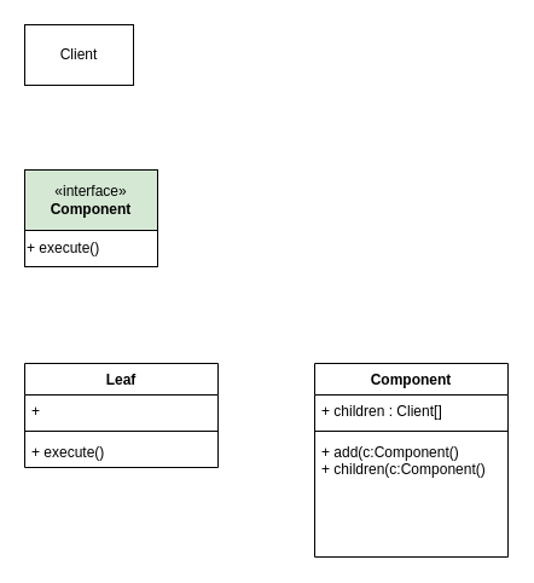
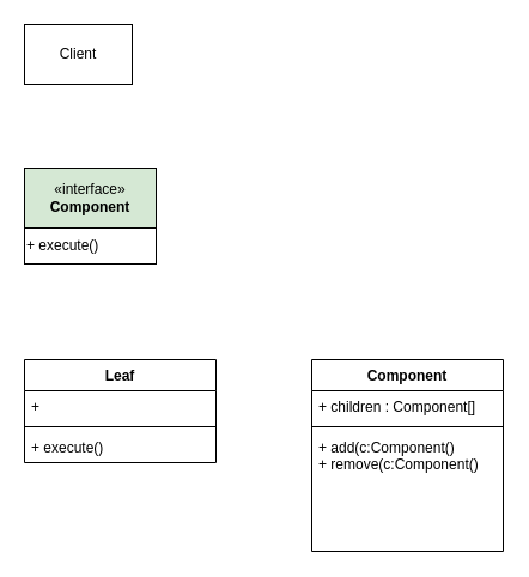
  <mxCell id="0" />
  <mxCell id="1" parent="0" />
  <mxCell id="2" value="Client" style="html=1;whiteSpace=wrap;" vertex="1" parent="1"><mxGeometry x="20" y="20" width="90" height="50" as="geometry" /></mxCell>
  <mxCell id="3" value="" style="group" vertex="1" connectable="0" parent="1"><mxGeometry x="20" y="140" width="110" height="80" as="geometry" /></mxCell>
  <mxCell id="4" value="«interface»&lt;br&gt;&lt;b&gt;Component&lt;/b&gt;" style="html=1;whiteSpace=wrap;fillColor=#d5e8d4;" vertex="1" parent="3"><mxGeometry width="110" height="50" as="geometry" /></mxCell>
  <mxCell id="5" value="+ execute()" style="html=1;whiteSpace=wrap;align=left;" vertex="1" parent="3"><mxGeometry y="50" width="110" height="30" as="geometry" /></mxCell>
  <mxCell id="6" value="Leaf" style="swimlane;fontStyle=1;align=center;verticalAlign=top;childLayout=stackLayout;horizontal=1;startSize=26;horizontalStack=0;resizeParent=1;resizeParentMax=0;resizeLast=0;collapsible=1;marginBottom=0;whiteSpace=wrap;html=1;" vertex="1" parent="1"><mxGeometry x="20" y="300" width="160" height="86" as="geometry" /></mxCell>
  <mxCell id="7" value="+" style="text;strokeColor=none;fillColor=none;align=left;verticalAlign=top;spacingLeft=4;spacingRight=4;overflow=hidden;rotatable=0;points=[[0,0.5],[1,0.5]];portConstraint=eastwest;whiteSpace=wrap;html=1;" vertex="1" parent="6"><mxGeometry y="26" width="160" height="26" as="geometry" /></mxCell>
  <mxCell id="8" value="" style="line;strokeWidth=1;fillColor=none;align=left;verticalAlign=middle;spacingTop=-1;spacingLeft=3;spacingRight=3;rotatable=0;labelPosition=right;points=[];portConstraint=eastwest;strokeColor=inherit;" vertex="1" parent="6"><mxGeometry y="52" width="160" height="8" as="geometry" /></mxCell>
  <mxCell id="9" value="+ execute()" style="text;strokeColor=none;fillColor=none;align=left;verticalAlign=top;spacingLeft=4;spacingRight=4;overflow=hidden;rotatable=0;points=[[0,0.5],[1,0.5]];portConstraint=eastwest;whiteSpace=wrap;html=1;" vertex="1" parent="6"><mxGeometry y="60" width="160" height="26" as="geometry" /></mxCell>
  <mxCell id="10" value="Component" style="swimlane;fontStyle=1;align=center;verticalAlign=top;childLayout=stackLayout;horizontal=1;startSize=26;horizontalStack=0;resizeParent=1;resizeParentMax=0;resizeLast=0;collapsible=1;marginBottom=0;whiteSpace=wrap;html=1;" vertex="1" parent="1"><mxGeometry x="260" y="300" width="160" height="160" as="geometry" /></mxCell>
- <mxCell id="11" value="+ children : Client[]" style="text;strokeColor=none;fillColor=none;align=left;verticalAlign=top;spacingLeft=4;spacingRight=4;overflow=hidden;rotatable=0;points=[[0,0.5],[1,0.5]];portConstraint=eastwest;whiteSpace=wrap;html=1;" vertex="1" parent="10"><mxGeometry y="26" width="160" height="26" as="geometry" /></mxCell>
+ <mxCell id="11" value="+ children : Component[]" style="text;strokeColor=none;fillColor=none;align=left;verticalAlign=top;spacingLeft=4;spacingRight=4;overflow=hidden;rotatable=0;points=[[0,0.5],[1,0.5]];portConstraint=eastwest;whiteSpace=wrap;html=1;" vertex="1" parent="10"><mxGeometry y="26" width="160" height="26" as="geometry" /></mxCell>
  <mxCell id="12" value="" style="line;strokeWidth=1;fillColor=none;align=left;verticalAlign=middle;spacingTop=-1;spacingLeft=3;spacingRight=3;rotatable=0;labelPosition=right;points=[];portConstraint=eastwest;strokeColor=inherit;" vertex="1" parent="10"><mxGeometry y="52" width="160" height="8" as="geometry" /></mxCell>
- <mxCell id="13" value="+ add(c:Component()&lt;div&gt;+ children(c:Component()&lt;br&gt;&lt;/div&gt;" style="text;strokeColor=none;fillColor=none;align=left;verticalAlign=top;spacingLeft=4;spacingRight=4;overflow=hidden;rotatable=0;points=[[0,0.5],[1,0.5]];portConstraint=eastwest;whiteSpace=wrap;html=1;" vertex="1" parent="10"><mxGeometry y="60" width="160" height="100" as="geometry" /></mxCell>
+ <mxCell id="13" value="+ add(c:Component()&lt;div&gt;+ remove(c:Component()&lt;br&gt;&lt;/div&gt;" style="text;strokeColor=none;fillColor=none;align=left;verticalAlign=top;spacingLeft=4;spacingRight=4;overflow=hidden;rotatable=0;points=[[0,0.5],[1,0.5]];portConstraint=eastwest;whiteSpace=wrap;html=1;" vertex="1" parent="10"><mxGeometry y="60" width="160" height="100" as="geometry" /></mxCell>
